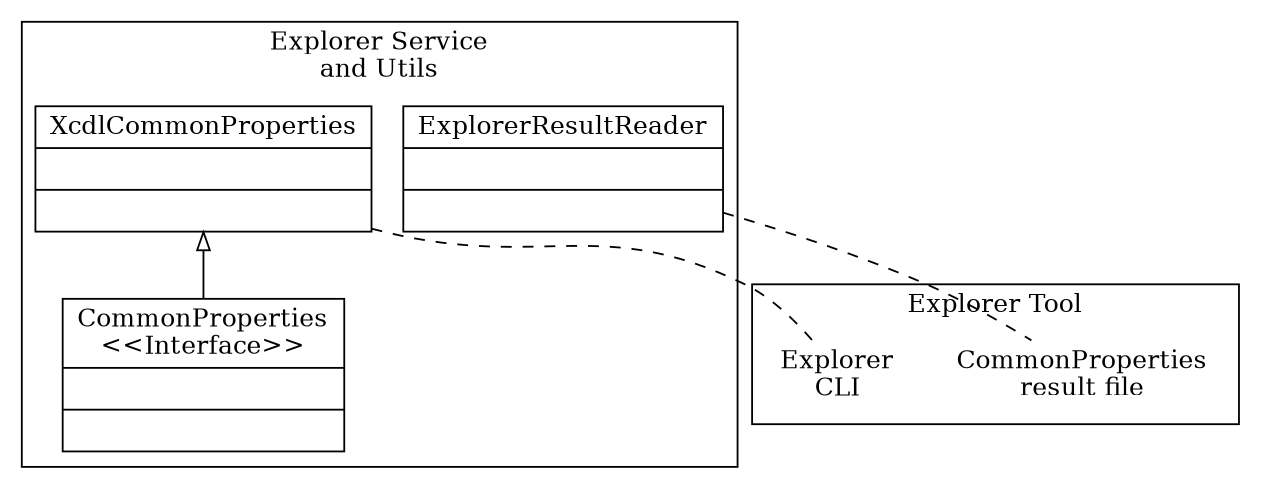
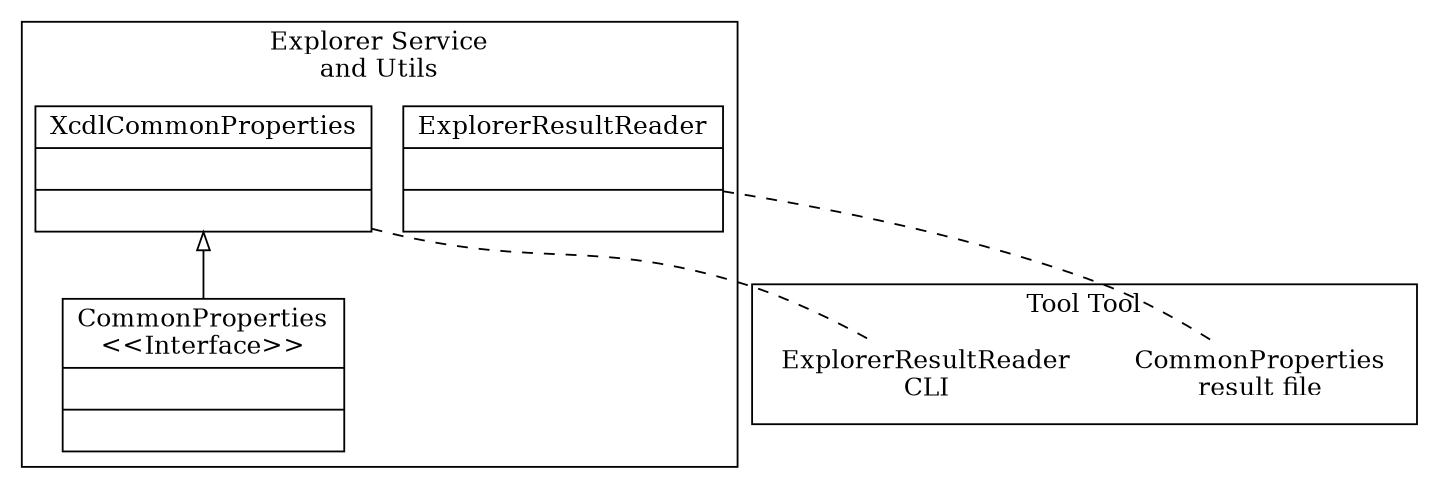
  digraph {
    node [shape=record]
    edge [arrowtail=none dir=back style=dashed]
    n1 [label="{CommonProperties\n\<\<Interface\>\>||}"]
    n2 [label="{XcdlCommonProperties||}"]
    n3 [label="{ExplorerResultReader||}"]
-   n4 [label="Explorer\nCLI" shape=none]
+   n4 [label="ExplorerResultReader\nCLI" shape=none]
    n5 [label="CommonProperties\nresult file" shape=none]
    subgraph cluster_1 {
      label="Explorer Service\nand Utils"
      n1
      n2
      n3
    }
    subgraph cluster_2 {
      label="Interoperability Framework"
    }
    subgraph cluster_3 {
-     label="Explorer Tool"
+     label="Tool Tool"
      n4
      n5
    }
    n2 -> n1 [arrowtail=empty style=""]
    n2 -> n4
    n3 -> n5
  }
